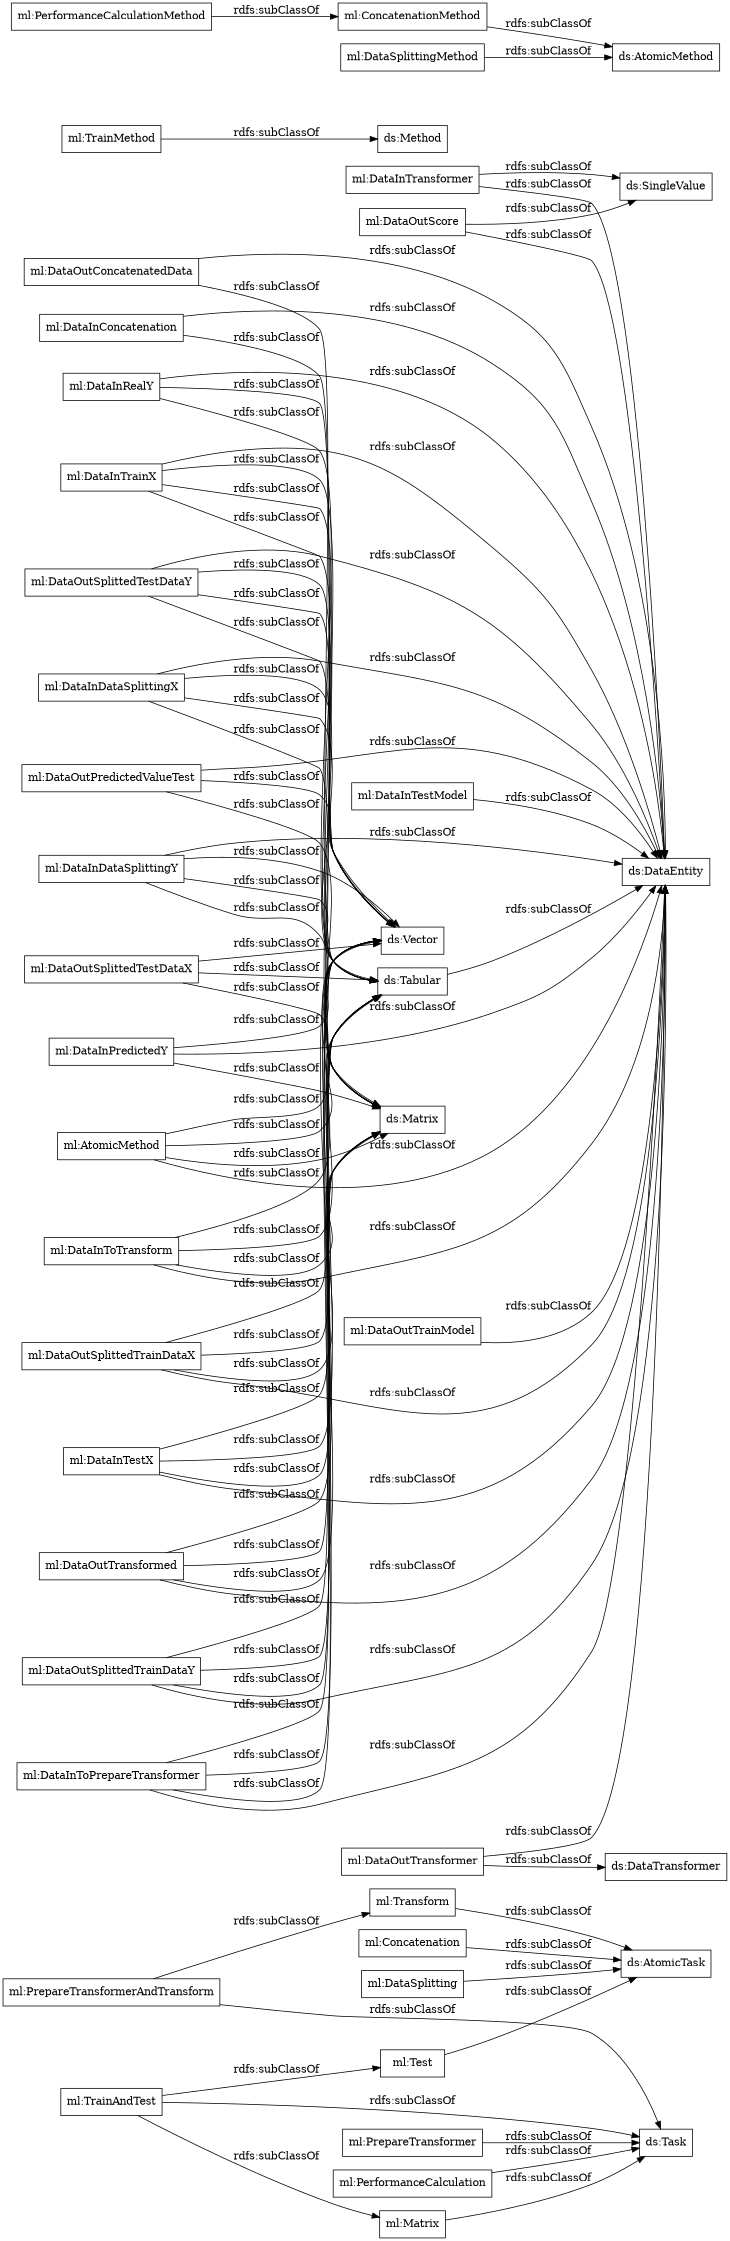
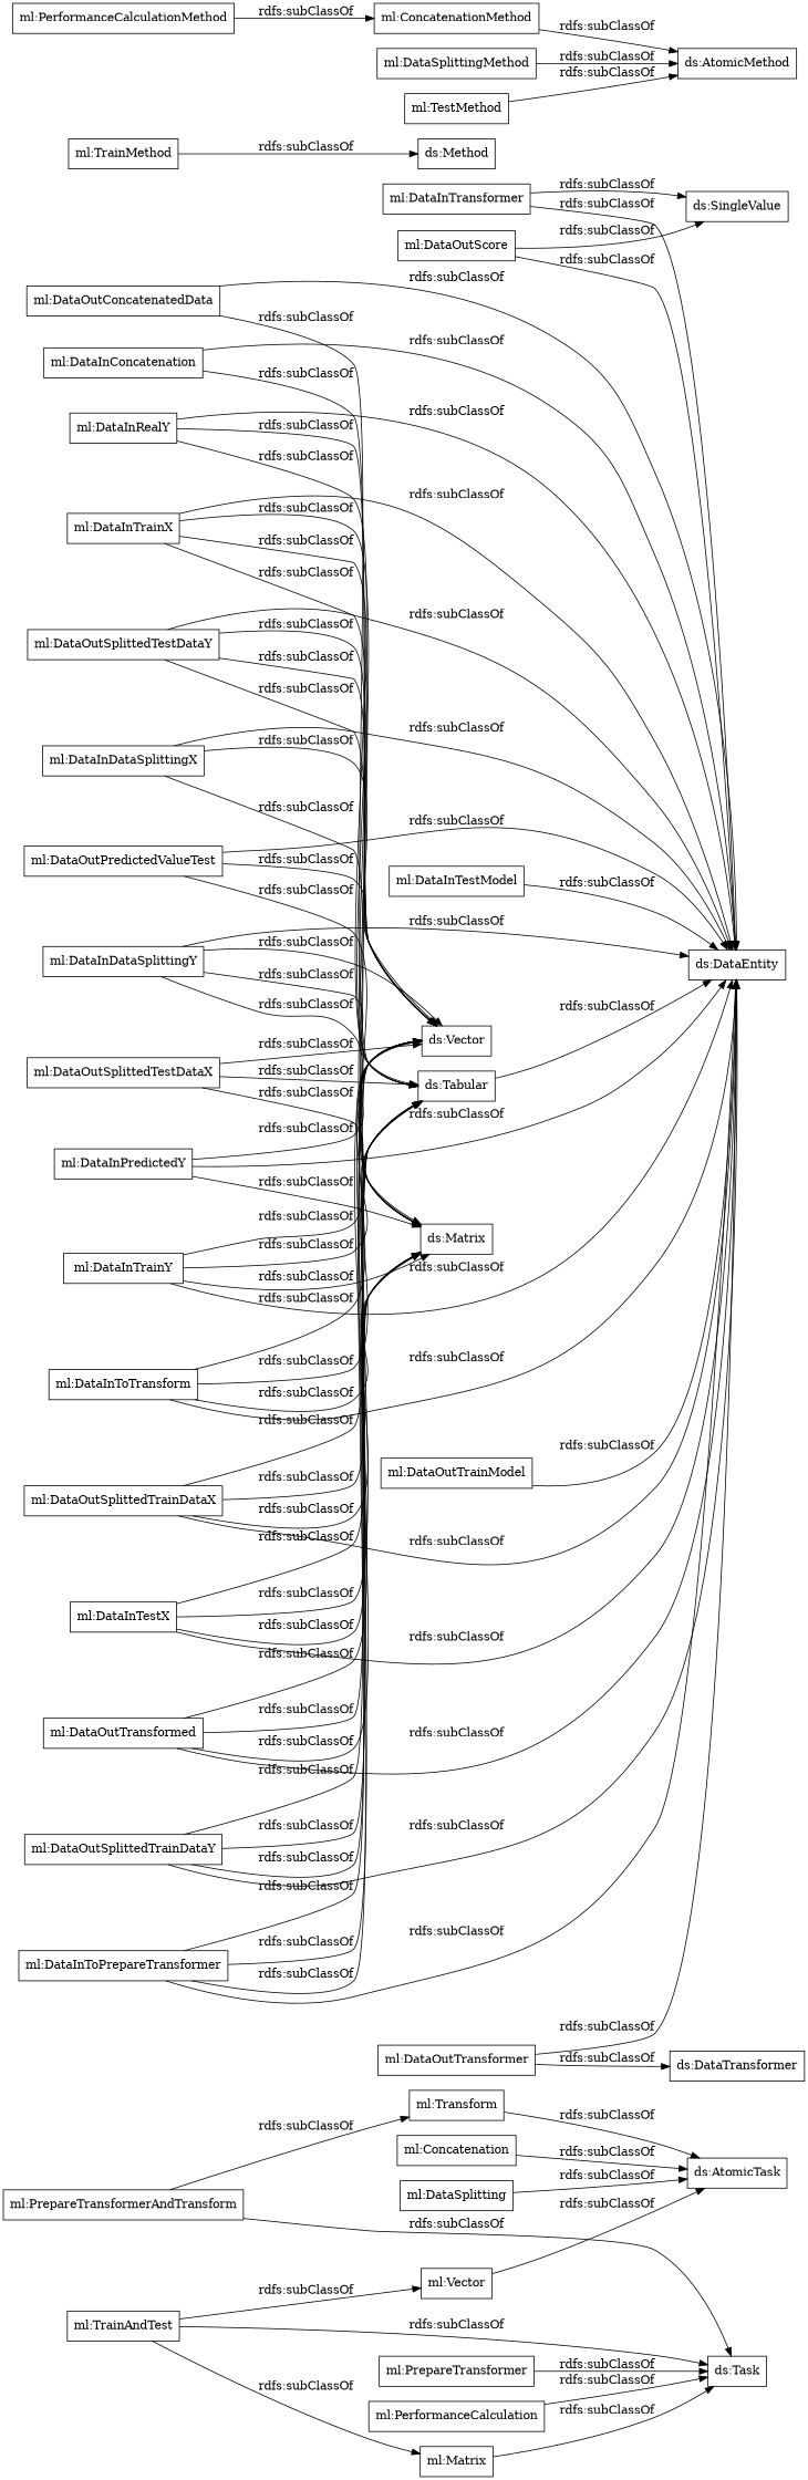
  digraph {
    rankdir=LR
    node [color=black shape=rectangle]
    "ml:TrainAndTest"
-   "ml:Test"
+   "ml:Test" [label="ml:Vector"]
    n3 [label="ml:Matrix"]
    "ds:Task"
    "ds:AtomicTask"
    "ml:DataInTransformer"
    "ds:DataEntity"
    "ds:SingleValue"
    "ml:DataInPredictedY"
    "ds:Vector"
    "ds:Matrix"
    "ml:TrainMethod"
    "ds:Method"
    "ml:Concatenation"
    "ml:DataInDataSplittingY"
    "ds:Tabular"
-   "ml:DataInTrainY" [label="ml:AtomicMethod"]
+   "ml:DataInTrainY"
    "ml:PerformanceCalculationMethod"
    "ml:ConcatenationMethod"
    "ml:DataOutSplittedTestDataX"
    "ds:AtomicMethod"
    "ml:DataOutScore"
    "ml:PrepareTransformer"
    "ml:DataInTestModel"
    "ml:DataInRealY"
    "ml:DataSplitting"
    "ml:DataOutConcatenatedData"
    "ml:DataInTrainX"
    "ml:DataInDataSplittingX"
    "ml:DataOutTransformed"
    "ml:PrepareTransformerAndTransform"
    "ml:Transform"
    "ml:DataSplittingMethod"
    "ml:PerformanceCalculation"
    "ml:DataOutTransformer"
    "ds:DataTransformer"
    "ml:DataOutTrainModel"
    "ml:DataInToTransform"
    "ml:DataOutPredictedValueTest"
    "ml:DataOutSplittedTrainDataY"
    "ml:DataOutSplittedTrainDataX"
    "ml:DataInToPrepareTransformer"
    "ml:DataInTestX"
    "ml:DataOutSplittedTestDataY"
+   "ml:TestMethod"
    "ml:DataInConcatenation"
    "ml:TrainAndTest" -> "ml:Test" [label="rdfs:subClassOf"]
    "ml:TrainAndTest" -> n3 [label="rdfs:subClassOf"]
    "ml:TrainAndTest" -> "ds:Task" [label="rdfs:subClassOf"]
    "ml:Test" -> "ds:AtomicTask" [label="rdfs:subClassOf"]
    n3 -> "ds:Task" [label="rdfs:subClassOf"]
    "ml:DataInTransformer" -> "ds:DataEntity" [label="rdfs:subClassOf"]
    "ml:DataInTransformer" -> "ds:SingleValue" [label="rdfs:subClassOf"]
    "ml:DataInPredictedY" -> "ds:DataEntity" [label="rdfs:subClassOf"]
    "ml:DataInPredictedY" -> "ds:Vector" [label="rdfs:subClassOf"]
    "ml:DataInPredictedY" -> "ds:Matrix" [label="rdfs:subClassOf"]
    "ml:TrainMethod" -> "ds:Method" [label="rdfs:subClassOf"]
    "ml:Concatenation" -> "ds:AtomicTask" [label="rdfs:subClassOf"]
    "ml:DataInDataSplittingY" -> "ds:DataEntity" [label="rdfs:subClassOf"]
    "ml:DataInDataSplittingY" -> "ds:Vector" [label="rdfs:subClassOf"]
    "ml:DataInDataSplittingY" -> "ds:Matrix" [label="rdfs:subClassOf"]
    "ml:DataInDataSplittingY" -> "ds:Tabular" [label="rdfs:subClassOf"]
    "ds:Tabular" -> "ds:DataEntity" [label="rdfs:subClassOf"]
    "ml:DataInTrainY" -> "ds:DataEntity" [label="rdfs:subClassOf"]
    "ml:DataInTrainY" -> "ds:Vector" [label="rdfs:subClassOf"]
    "ml:DataInTrainY" -> "ds:Matrix" [label="rdfs:subClassOf"]
    "ml:DataInTrainY" -> "ds:Tabular" [label="rdfs:subClassOf"]
    "ml:PerformanceCalculationMethod" -> "ml:ConcatenationMethod" [label="rdfs:subClassOf"]
    "ml:ConcatenationMethod" -> "ds:AtomicMethod" [label="rdfs:subClassOf"]
    "ml:DataOutSplittedTestDataX" -> "ds:Vector" [label="rdfs:subClassOf"]
    "ml:DataOutSplittedTestDataX" -> "ds:Matrix" [label="rdfs:subClassOf"]
    "ml:DataOutSplittedTestDataX" -> "ds:Tabular" [label="rdfs:subClassOf"]
    "ml:DataOutScore" -> "ds:DataEntity" [label="rdfs:subClassOf"]
    "ml:DataOutScore" -> "ds:SingleValue" [label="rdfs:subClassOf"]
    "ml:PrepareTransformer" -> "ds:Task" [label="rdfs:subClassOf"]
    "ml:DataInTestModel" -> "ds:DataEntity" [label="rdfs:subClassOf"]
    "ml:DataInRealY" -> "ds:DataEntity" [label="rdfs:subClassOf"]
    "ml:DataInRealY" -> "ds:Vector" [label="rdfs:subClassOf"]
    "ml:DataInRealY" -> "ds:Tabular" [label="rdfs:subClassOf"]
    "ml:DataSplitting" -> "ds:AtomicTask" [label="rdfs:subClassOf"]
    "ml:DataOutConcatenatedData" -> "ds:DataEntity" [label="rdfs:subClassOf"]
    "ml:DataOutConcatenatedData" -> "ds:Tabular" [label="rdfs:subClassOf"]
    "ml:DataInTrainX" -> "ds:DataEntity" [label="rdfs:subClassOf"]
    "ml:DataInTrainX" -> "ds:Vector" [label="rdfs:subClassOf"]
    "ml:DataInTrainX" -> "ds:Matrix" [label="rdfs:subClassOf"]
    "ml:DataInTrainX" -> "ds:Tabular" [label="rdfs:subClassOf"]
    "ml:DataInDataSplittingX" -> "ds:DataEntity" [label="rdfs:subClassOf"]
    "ml:DataInDataSplittingX" -> "ds:Vector" [label="rdfs:subClassOf"]
    "ml:DataInDataSplittingX" -> "ds:Matrix" [label="rdfs:subClassOf"]
-   "ml:DataInDataSplittingX" -> "ds:Tabular" [label="rdfs:subClassOf"]
    "ml:DataOutTransformed" -> "ds:DataEntity" [label="rdfs:subClassOf"]
    "ml:DataOutTransformed" -> "ds:Vector" [label="rdfs:subClassOf"]
    "ml:DataOutTransformed" -> "ds:Matrix" [label="rdfs:subClassOf"]
    "ml:DataOutTransformed" -> "ds:Tabular" [label="rdfs:subClassOf"]
    "ml:PrepareTransformerAndTransform" -> "ds:Task" [label="rdfs:subClassOf"]
    "ml:PrepareTransformerAndTransform" -> "ml:Transform" [label="rdfs:subClassOf"]
    "ml:Transform" -> "ds:AtomicTask" [label="rdfs:subClassOf"]
    "ml:DataSplittingMethod" -> "ds:AtomicMethod" [label="rdfs:subClassOf"]
    "ml:PerformanceCalculation" -> "ds:Task" [label="rdfs:subClassOf"]
    "ml:DataOutTransformer" -> "ds:DataEntity" [label="rdfs:subClassOf"]
    "ml:DataOutTransformer" -> "ds:DataTransformer" [label="rdfs:subClassOf"]
    "ml:DataOutTrainModel" -> "ds:DataEntity" [label="rdfs:subClassOf"]
    "ml:DataInToTransform" -> "ds:DataEntity" [label="rdfs:subClassOf"]
    "ml:DataInToTransform" -> "ds:Vector" [label="rdfs:subClassOf"]
    "ml:DataInToTransform" -> "ds:Matrix" [label="rdfs:subClassOf"]
    "ml:DataInToTransform" -> "ds:Tabular" [label="rdfs:subClassOf"]
    "ml:DataOutPredictedValueTest" -> "ds:DataEntity" [label="rdfs:subClassOf"]
    "ml:DataOutPredictedValueTest" -> "ds:Vector" [label="rdfs:subClassOf"]
    "ml:DataOutPredictedValueTest" -> "ds:Matrix" [label="rdfs:subClassOf"]
    "ml:DataOutSplittedTrainDataY" -> "ds:DataEntity" [label="rdfs:subClassOf"]
    "ml:DataOutSplittedTrainDataY" -> "ds:Vector" [label="rdfs:subClassOf"]
    "ml:DataOutSplittedTrainDataY" -> "ds:Matrix" [label="rdfs:subClassOf"]
    "ml:DataOutSplittedTrainDataY" -> "ds:Tabular" [label="rdfs:subClassOf"]
    "ml:DataOutSplittedTrainDataX" -> "ds:DataEntity" [label="rdfs:subClassOf"]
    "ml:DataOutSplittedTrainDataX" -> "ds:Vector" [label="rdfs:subClassOf"]
    "ml:DataOutSplittedTrainDataX" -> "ds:Matrix" [label="rdfs:subClassOf"]
    "ml:DataOutSplittedTrainDataX" -> "ds:Tabular" [label="rdfs:subClassOf"]
    "ml:DataInToPrepareTransformer" -> "ds:DataEntity" [label="rdfs:subClassOf"]
    "ml:DataInToPrepareTransformer" -> "ds:Vector" [label="rdfs:subClassOf"]
    "ml:DataInToPrepareTransformer" -> "ds:Matrix" [label="rdfs:subClassOf"]
    "ml:DataInToPrepareTransformer" -> "ds:Tabular" [label="rdfs:subClassOf"]
    "ml:DataInTestX" -> "ds:DataEntity" [label="rdfs:subClassOf"]
    "ml:DataInTestX" -> "ds:Vector" [label="rdfs:subClassOf"]
    "ml:DataInTestX" -> "ds:Matrix" [label="rdfs:subClassOf"]
    "ml:DataInTestX" -> "ds:Tabular" [label="rdfs:subClassOf"]
    "ml:DataOutSplittedTestDataY" -> "ds:DataEntity" [label="rdfs:subClassOf"]
    "ml:DataOutSplittedTestDataY" -> "ds:Vector" [label="rdfs:subClassOf"]
    "ml:DataOutSplittedTestDataY" -> "ds:Matrix" [label="rdfs:subClassOf"]
    "ml:DataOutSplittedTestDataY" -> "ds:Tabular" [label="rdfs:subClassOf"]
+   "ml:TestMethod" -> "ds:AtomicMethod" [label="rdfs:subClassOf"]
    "ml:DataInConcatenation" -> "ds:DataEntity" [label="rdfs:subClassOf"]
    "ml:DataInConcatenation" -> "ds:Vector" [label="rdfs:subClassOf"]
  }
